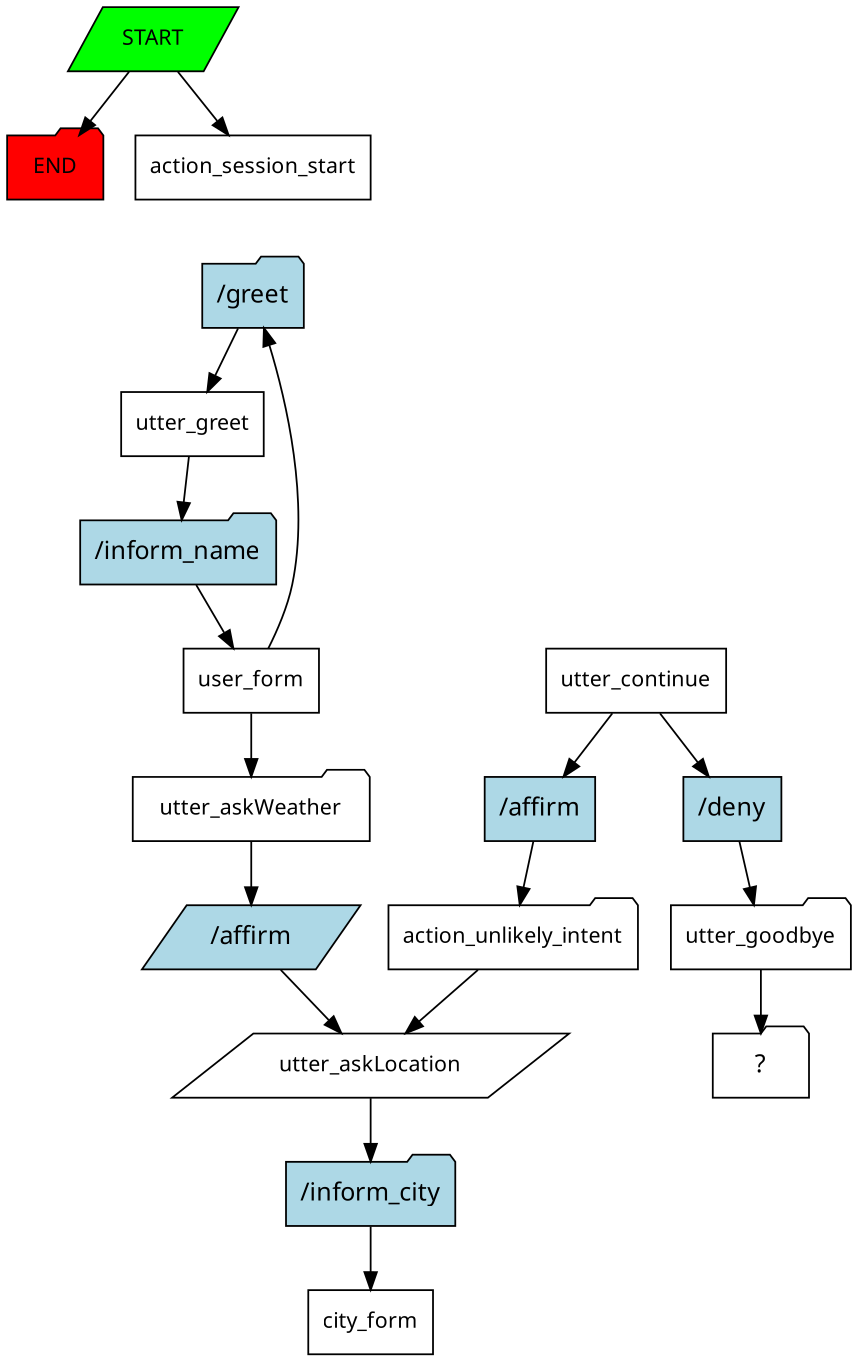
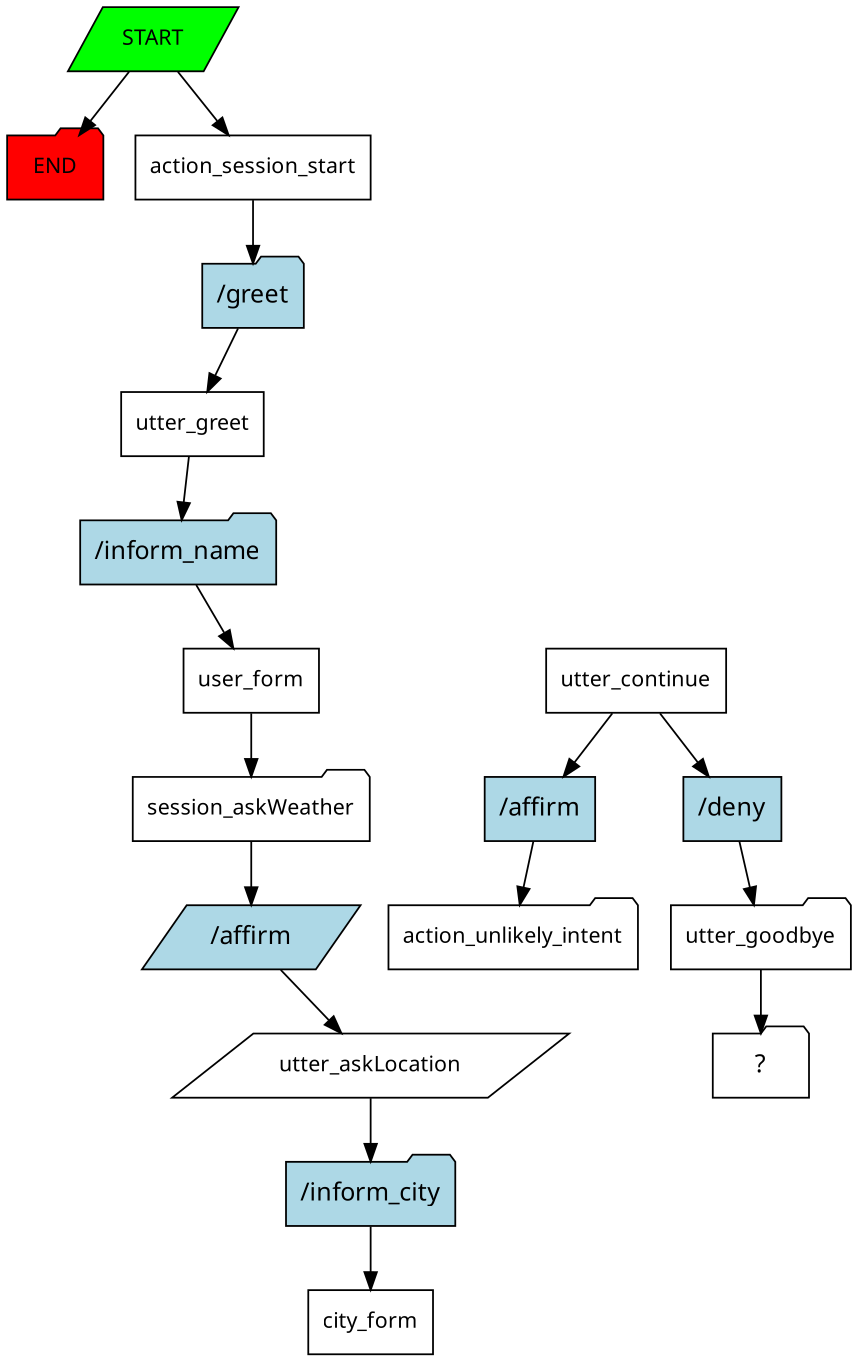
  digraph {
    fontname="Noto Sans"
    node [fontname="Noto Sans" fontsize=12 shape=folder]
    edge [fontname="Noto Sans"]
    n1 [fillcolor=green label=START shape=parallelogram style=filled]
    n2 [fillcolor=red label=END style=filled]
    n3 [label=action_session_start shape=box]
    n4 [fillcolor=lightblue label="/greet" style=filled fontsize=""]
    n5 [label=utter_greet shape=box]
    n6 [fillcolor=lightblue label="/inform_name" style=filled fontsize=""]
    n7 [label=user_form shape=box]
-   n8 [label=utter_askWeather]
+   n8 [label=session_askWeather]
    n9 [fillcolor=lightblue label="/affirm" shape=parallelogram style=filled fontsize=""]
    n10 [label=utter_askLocation shape=parallelogram]
    n11 [fillcolor=lightblue label="/inform_city" style=filled fontsize=""]
    n12 [label=city_form shape=box]
    n13 [label=utter_continue shape=box]
    n14 [fillcolor=lightblue label="/affirm" shape=box style=filled fontsize=""]
    n15 [fillcolor=lightblue label="/deny" shape=box style=filled fontsize=""]
    n16 [label=action_unlikely_intent]
    n17 [label=utter_goodbye]
    n18 [label="  ?  " fontsize=""]
    n1 -> n2
    n1 -> n3
-   n7 -> n4
+   n3 -> n4
    n4 -> n5
    n5 -> n6
    n6 -> n7
    n7 -> n8
    n8 -> n9
    n9 -> n10
    n10 -> n11
    n11 -> n12
    n13 -> n14
    n13 -> n15
    n14 -> n16
    n15 -> n17
-   n16 -> n10
    n17 -> n18
  }
